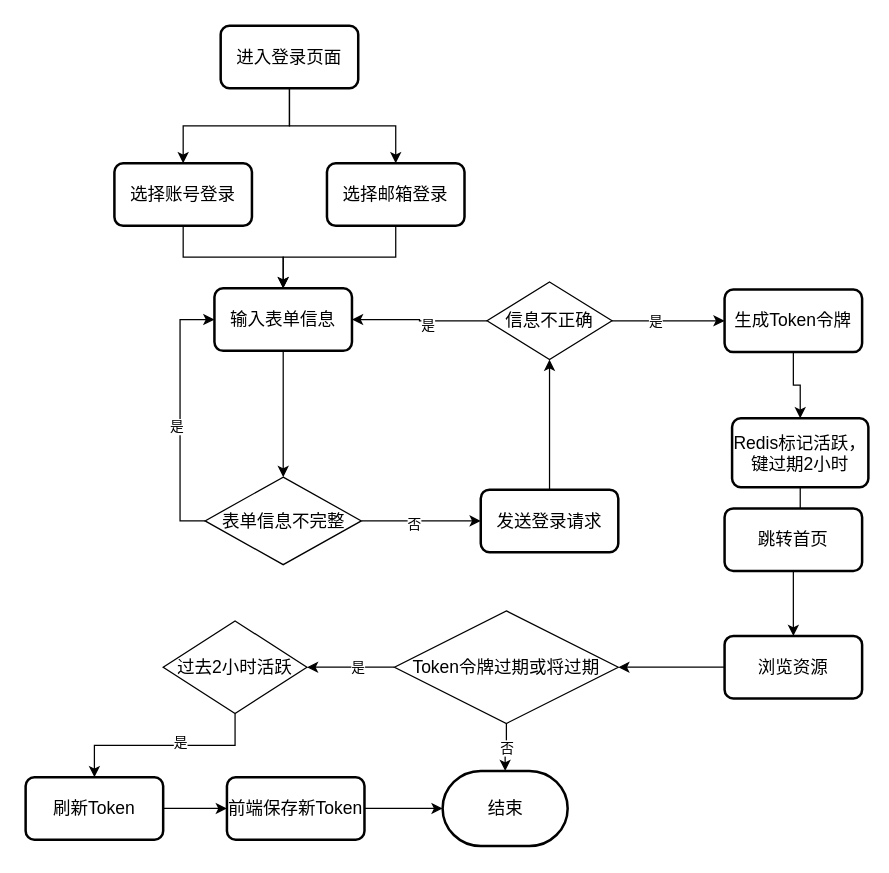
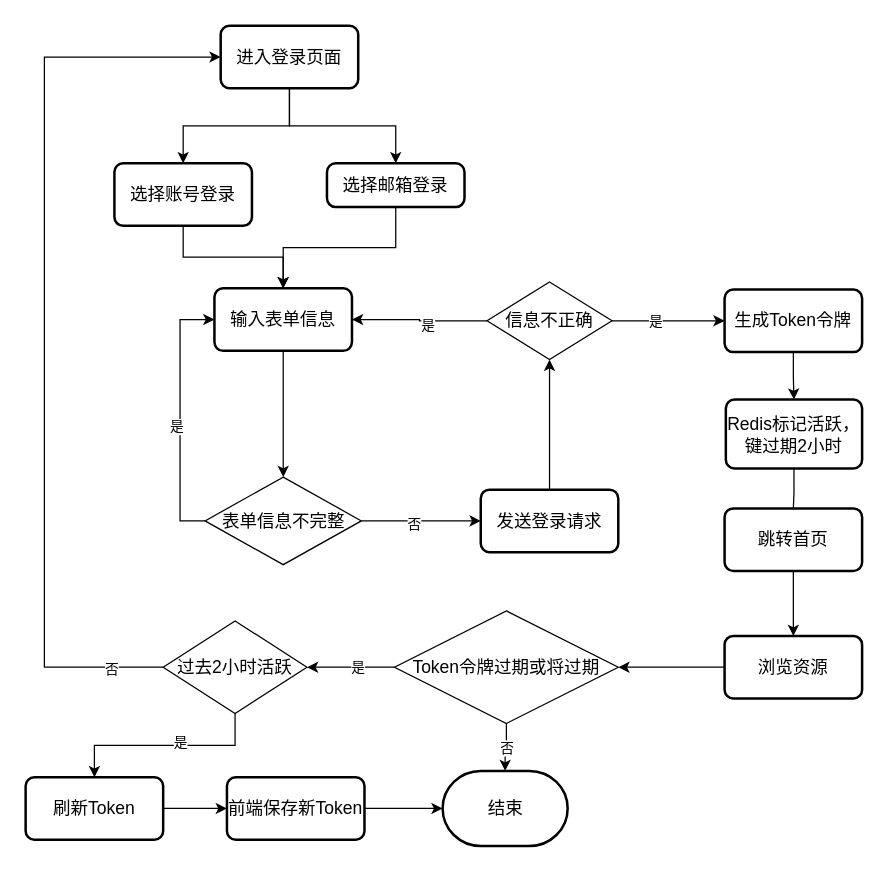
  <mxCell id="0" />
  <mxCell id="1" parent="0" />
  <mxCell id="2" value="" style="edgeStyle=orthogonalEdgeStyle;rounded=0;orthogonalLoop=1;jettySize=auto;html=1;" edge="1" parent="1" source="6" target="18"><mxGeometry relative="1" as="geometry" /></mxCell>
  <mxCell id="3" value="否" style="edgeLabel;html=1;align=center;verticalAlign=middle;resizable=0;points=[];" vertex="1" connectable="0" parent="2"><mxGeometry x="-0.11" y="-2" relative="1" as="geometry"><mxPoint as="offset" /></mxGeometry></mxCell>
  <mxCell id="4" style="edgeStyle=orthogonalEdgeStyle;rounded=0;orthogonalLoop=1;jettySize=auto;html=1;entryX=0;entryY=0.5;entryDx=0;entryDy=0;exitX=0;exitY=0.5;exitDx=0;exitDy=0;" edge="1" parent="1" source="6" target="16"><mxGeometry relative="1" as="geometry" /></mxCell>
  <mxCell id="5" value="是" style="edgeLabel;html=1;align=center;verticalAlign=middle;resizable=0;points=[];" vertex="1" connectable="0" parent="4"><mxGeometry x="-0.079" y="3" relative="1" as="geometry"><mxPoint as="offset" /></mxGeometry></mxCell>
  <mxCell id="6" value="表单信息不完整" style="shape=rhombus;perimeter=rhombusPerimeter;whiteSpace=wrap;html=1;align=center;fontSize=14;" vertex="1" parent="1"><mxGeometry x="163.5" y="381" width="125" height="70" as="geometry" /></mxCell>
  <mxCell id="7" value="结束" style="strokeWidth=2;html=1;shape=mxgraph.flowchart.terminator;whiteSpace=wrap;fontSize=14;" vertex="1" parent="1"><mxGeometry x="353.5" y="616" width="100" height="60" as="geometry" /></mxCell>
  <mxCell id="8" style="edgeStyle=orthogonalEdgeStyle;rounded=0;orthogonalLoop=1;jettySize=auto;html=1;" edge="1" parent="1" source="10" target="12"><mxGeometry relative="1" as="geometry" /></mxCell>
  <mxCell id="9" style="edgeStyle=orthogonalEdgeStyle;rounded=0;orthogonalLoop=1;jettySize=auto;html=1;entryX=0.5;entryY=0;entryDx=0;entryDy=0;" edge="1" parent="1" source="10" target="14"><mxGeometry relative="1" as="geometry" /></mxCell>
  <mxCell id="10" value="进入登录页面" style="rounded=1;whiteSpace=wrap;html=1;absoluteArcSize=1;arcSize=14;strokeWidth=2;fontSize=14;" vertex="1" parent="1"><mxGeometry x="176" y="20" width="110" height="50" as="geometry" /></mxCell>
  <mxCell id="11" style="edgeStyle=orthogonalEdgeStyle;rounded=0;orthogonalLoop=1;jettySize=auto;html=1;exitX=0.5;exitY=1;exitDx=0;exitDy=0;" edge="1" parent="1" source="12" target="16"><mxGeometry relative="1" as="geometry" /></mxCell>
  <mxCell id="12" value="选择账号登录" style="rounded=1;whiteSpace=wrap;html=1;absoluteArcSize=1;arcSize=14;strokeWidth=2;fontSize=14;" vertex="1" parent="1"><mxGeometry x="91" y="130" width="110" height="50" as="geometry" /></mxCell>
  <mxCell id="13" style="edgeStyle=orthogonalEdgeStyle;rounded=0;orthogonalLoop=1;jettySize=auto;html=1;entryX=0.5;entryY=0;entryDx=0;entryDy=0;" edge="1" parent="1" source="14" target="16"><mxGeometry relative="1" as="geometry" /></mxCell>
- <mxCell id="14" value="选择邮箱登录" style="rounded=1;whiteSpace=wrap;html=1;absoluteArcSize=1;arcSize=14;strokeWidth=2;fontSize=14;" vertex="1" parent="1"><mxGeometry x="261" y="130" width="110" height="50" as="geometry" /></mxCell>
+ <mxCell id="14" value="选择邮箱登录" style="rounded=1;whiteSpace=wrap;html=1;absoluteArcSize=1;arcSize=14;strokeWidth=2;fontSize=14;" vertex="1" parent="1"><mxGeometry x="261" y="130" width="110" height="35" as="geometry" /></mxCell>
  <mxCell id="15" style="edgeStyle=orthogonalEdgeStyle;rounded=0;orthogonalLoop=1;jettySize=auto;html=1;exitX=0.5;exitY=1;exitDx=0;exitDy=0;entryX=0.5;entryY=0;entryDx=0;entryDy=0;" edge="1" parent="1" source="16" target="6"><mxGeometry relative="1" as="geometry" /></mxCell>
  <mxCell id="16" value="输入表单信息" style="rounded=1;whiteSpace=wrap;html=1;absoluteArcSize=1;arcSize=14;strokeWidth=2;fontSize=14;" vertex="1" parent="1"><mxGeometry x="171" y="230" width="110" height="50" as="geometry" /></mxCell>
  <mxCell id="17" value="" style="edgeStyle=orthogonalEdgeStyle;rounded=0;orthogonalLoop=1;jettySize=auto;html=1;" edge="1" parent="1" source="18" target="23"><mxGeometry relative="1" as="geometry" /></mxCell>
  <mxCell id="18" value="发送登录请求" style="rounded=1;whiteSpace=wrap;html=1;absoluteArcSize=1;arcSize=14;strokeWidth=2;fontSize=14;" vertex="1" parent="1"><mxGeometry x="384" y="391" width="110" height="50" as="geometry" /></mxCell>
  <mxCell id="19" style="edgeStyle=orthogonalEdgeStyle;rounded=0;orthogonalLoop=1;jettySize=auto;html=1;entryX=1;entryY=0.5;entryDx=0;entryDy=0;" edge="1" parent="1" source="23" target="16"><mxGeometry relative="1" as="geometry" /></mxCell>
  <mxCell id="20" value="是" style="edgeLabel;html=1;align=center;verticalAlign=middle;resizable=0;points=[];" vertex="1" connectable="0" parent="19"><mxGeometry x="-0.122" y="3" relative="1" as="geometry"><mxPoint as="offset" /></mxGeometry></mxCell>
  <mxCell id="21" value="" style="edgeStyle=orthogonalEdgeStyle;rounded=0;orthogonalLoop=1;jettySize=auto;html=1;" edge="1" parent="1" source="23" target="25"><mxGeometry relative="1" as="geometry" /></mxCell>
  <mxCell id="22" value="是" style="edgeLabel;html=1;align=center;verticalAlign=middle;resizable=0;points=[];" vertex="1" connectable="0" parent="21"><mxGeometry x="-0.249" relative="1" as="geometry"><mxPoint as="offset" /></mxGeometry></mxCell>
  <mxCell id="23" value="信息不正确" style="shape=rhombus;perimeter=rhombusPerimeter;whiteSpace=wrap;html=1;align=center;fontSize=14;" vertex="1" parent="1"><mxGeometry x="389" y="225" width="100" height="62" as="geometry" /></mxCell>
  <mxCell id="24" value="" style="edgeStyle=orthogonalEdgeStyle;rounded=0;orthogonalLoop=1;jettySize=auto;html=1;" edge="1" parent="1" source="25" target="27"><mxGeometry relative="1" as="geometry" /></mxCell>
  <mxCell id="25" value="生成Token令牌" style="rounded=1;whiteSpace=wrap;html=1;absoluteArcSize=1;arcSize=14;strokeWidth=2;fontSize=14;" vertex="1" parent="1"><mxGeometry x="579" y="231" width="110" height="50" as="geometry" /></mxCell>
  <mxCell id="26" value="" style="edgeStyle=orthogonalEdgeStyle;rounded=0;orthogonalLoop=1;jettySize=auto;html=1;endArrow=none;" edge="1" parent="1" source="27" target="29"><mxGeometry relative="1" as="geometry" /></mxCell>
- <mxCell id="27" value="Redis标记活跃，键过期2小时" style="rounded=1;whiteSpace=wrap;html=1;absoluteArcSize=1;arcSize=14;strokeWidth=2;fontSize=14;" vertex="1" parent="1"><mxGeometry x="585" y="334" width="109" height="55" as="geometry" /></mxCell>
+ <mxCell id="27" value="Redis标记活跃，键过期2小时" style="rounded=1;whiteSpace=wrap;html=1;absoluteArcSize=1;arcSize=14;strokeWidth=2;fontSize=14;" vertex="1" parent="1"><mxGeometry x="580" y="319" width="109" height="55" as="geometry" /></mxCell>
  <mxCell id="28" value="" style="edgeStyle=orthogonalEdgeStyle;rounded=0;orthogonalLoop=1;jettySize=auto;html=1;" edge="1" parent="1" source="29" target="35"><mxGeometry relative="1" as="geometry" /></mxCell>
  <mxCell id="29" value="跳转首页" style="rounded=1;whiteSpace=wrap;html=1;absoluteArcSize=1;arcSize=14;strokeWidth=2;fontSize=14;" vertex="1" parent="1"><mxGeometry x="579" y="406" width="110" height="50" as="geometry" /></mxCell>
  <mxCell id="30" value="" style="edgeStyle=orthogonalEdgeStyle;rounded=0;orthogonalLoop=1;jettySize=auto;html=1;" edge="1" parent="1" source="33" target="40"><mxGeometry relative="1" as="geometry" /></mxCell>
  <mxCell id="31" value="是" style="edgeLabel;html=1;align=center;verticalAlign=middle;resizable=0;points=[];" vertex="1" connectable="0" parent="30"><mxGeometry x="-0.138" y="-1" relative="1" as="geometry"><mxPoint as="offset" /></mxGeometry></mxCell>
  <mxCell id="32" value="否" style="edgeStyle=orthogonalEdgeStyle;rounded=0;orthogonalLoop=1;jettySize=auto;html=1;entryX=0.5;entryY=0;entryDx=0;entryDy=0;entryPerimeter=0;" edge="1" parent="1" source="33" target="7"><mxGeometry relative="1" as="geometry"><mxPoint x="405" y="648" as="targetPoint" /></mxGeometry></mxCell>
  <mxCell id="33" value="Token令牌过期或将过期" style="shape=rhombus;perimeter=rhombusPerimeter;whiteSpace=wrap;html=1;align=center;fontSize=14;" vertex="1" parent="1"><mxGeometry x="315" y="488" width="179" height="90" as="geometry" /></mxCell>
  <mxCell id="34" value="" style="edgeStyle=orthogonalEdgeStyle;rounded=0;orthogonalLoop=1;jettySize=auto;html=1;" edge="1" parent="1" source="35" target="33"><mxGeometry relative="1" as="geometry" /></mxCell>
  <mxCell id="35" value="浏览资源" style="rounded=1;whiteSpace=wrap;html=1;absoluteArcSize=1;arcSize=14;strokeWidth=2;fontSize=14;" vertex="1" parent="1"><mxGeometry x="579" y="508" width="110" height="50" as="geometry" /></mxCell>
+ <mxCell id="36" style="edgeStyle=orthogonalEdgeStyle;rounded=0;orthogonalLoop=1;jettySize=auto;html=1;entryX=0;entryY=0.5;entryDx=0;entryDy=0;exitX=0;exitY=0.5;exitDx=0;exitDy=0;" edge="1" parent="1" source="40" target="10"><mxGeometry relative="1" as="geometry"><Array as="points"><mxPoint x="35" y="533" /><mxPoint x="35" y="45" /></Array></mxGeometry></mxCell>
+ <mxCell id="37" value="否" style="edgeLabel;html=1;align=center;verticalAlign=middle;resizable=0;points=[];" vertex="1" connectable="0" parent="36"><mxGeometry x="-0.883" y="1" relative="1" as="geometry"><mxPoint as="offset" /></mxGeometry></mxCell>
  <mxCell id="38" value="" style="edgeStyle=orthogonalEdgeStyle;rounded=0;orthogonalLoop=1;jettySize=auto;html=1;" edge="1" parent="1" source="40" target="42"><mxGeometry relative="1" as="geometry" /></mxCell>
  <mxCell id="39" value="是" style="edgeLabel;html=1;align=center;verticalAlign=middle;resizable=0;points=[];" vertex="1" connectable="0" parent="38"><mxGeometry x="-0.14" y="-3" relative="1" as="geometry"><mxPoint as="offset" /></mxGeometry></mxCell>
  <mxCell id="40" value="过去2小时活跃" style="shape=rhombus;perimeter=rhombusPerimeter;whiteSpace=wrap;html=1;align=center;fontSize=14;" vertex="1" parent="1"><mxGeometry x="130" y="496" width="115" height="74" as="geometry" /></mxCell>
  <mxCell id="41" value="" style="edgeStyle=orthogonalEdgeStyle;rounded=0;orthogonalLoop=1;jettySize=auto;html=1;" edge="1" parent="1" source="42" target="44"><mxGeometry relative="1" as="geometry" /></mxCell>
  <mxCell id="42" value="刷新Token" style="rounded=1;whiteSpace=wrap;html=1;absoluteArcSize=1;arcSize=14;strokeWidth=2;fontSize=14;" vertex="1" parent="1"><mxGeometry x="20" y="621" width="110" height="50" as="geometry" /></mxCell>
  <mxCell id="43" value="" style="edgeStyle=orthogonalEdgeStyle;rounded=0;orthogonalLoop=1;jettySize=auto;html=1;" edge="1" parent="1" source="44" target="7"><mxGeometry relative="1" as="geometry" /></mxCell>
  <mxCell id="44" value="前端保存新Token" style="rounded=1;whiteSpace=wrap;html=1;absoluteArcSize=1;arcSize=14;strokeWidth=2;fontSize=14;" vertex="1" parent="1"><mxGeometry x="181" y="621" width="110" height="50" as="geometry" /></mxCell>
